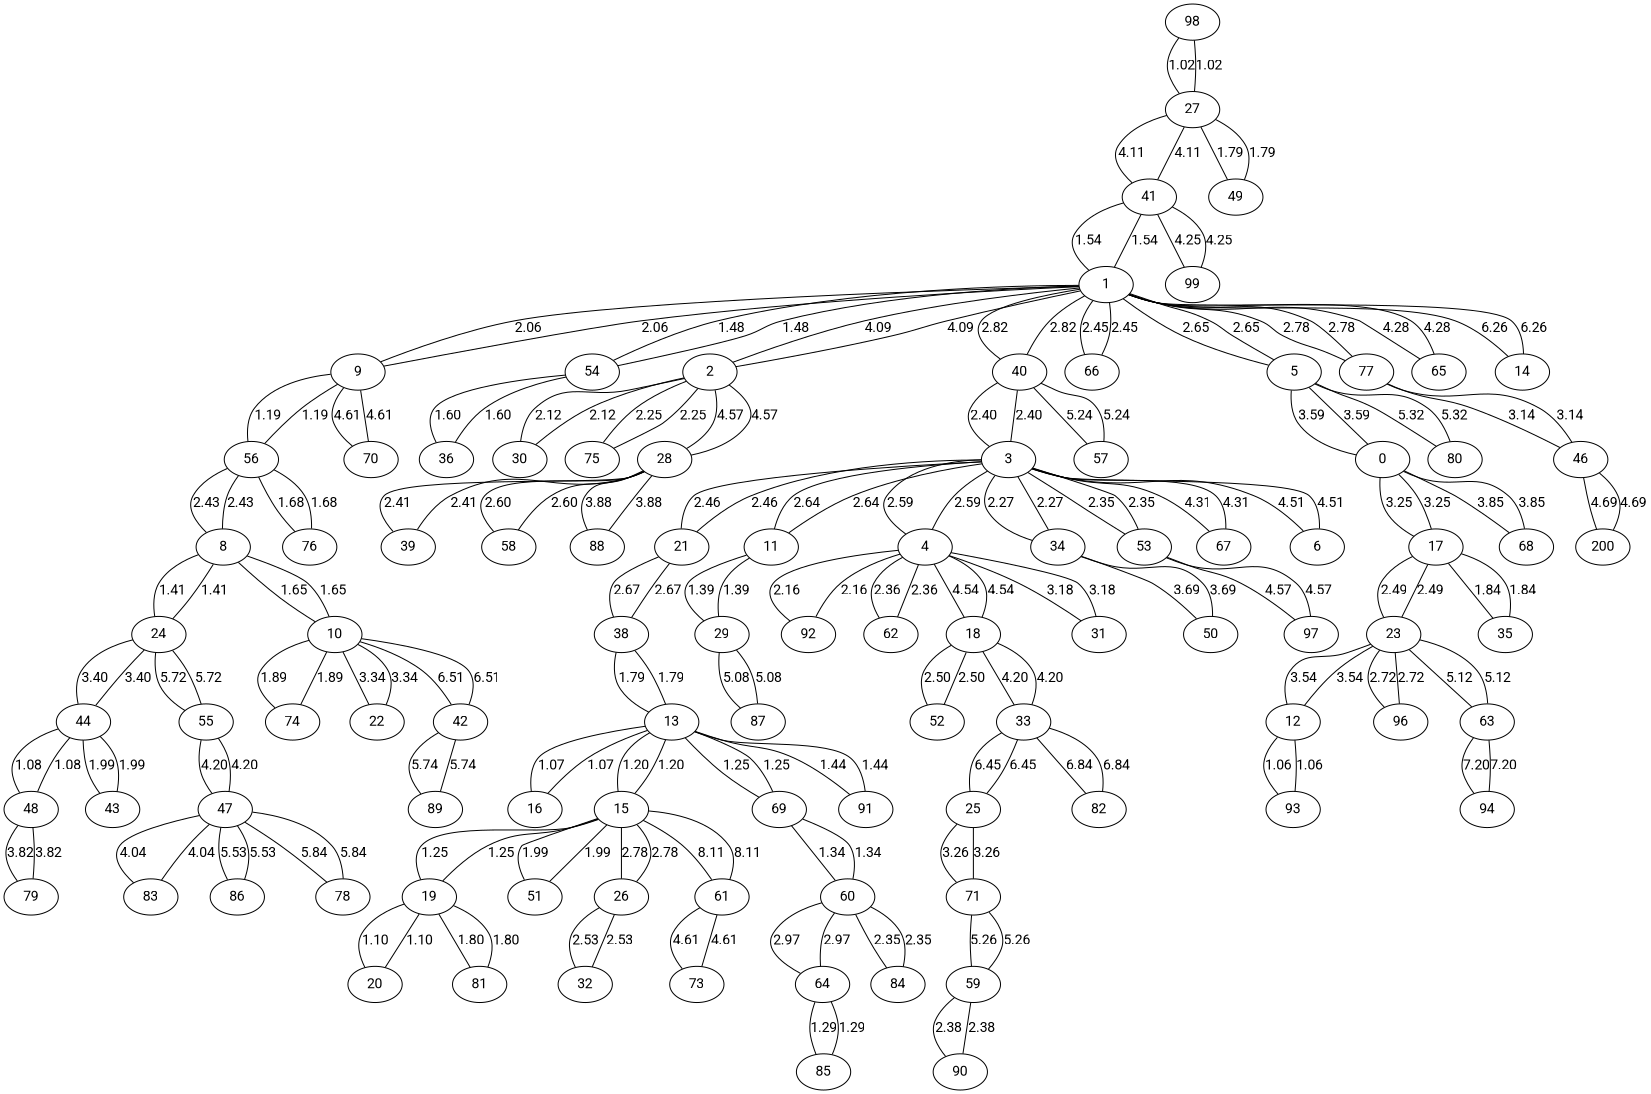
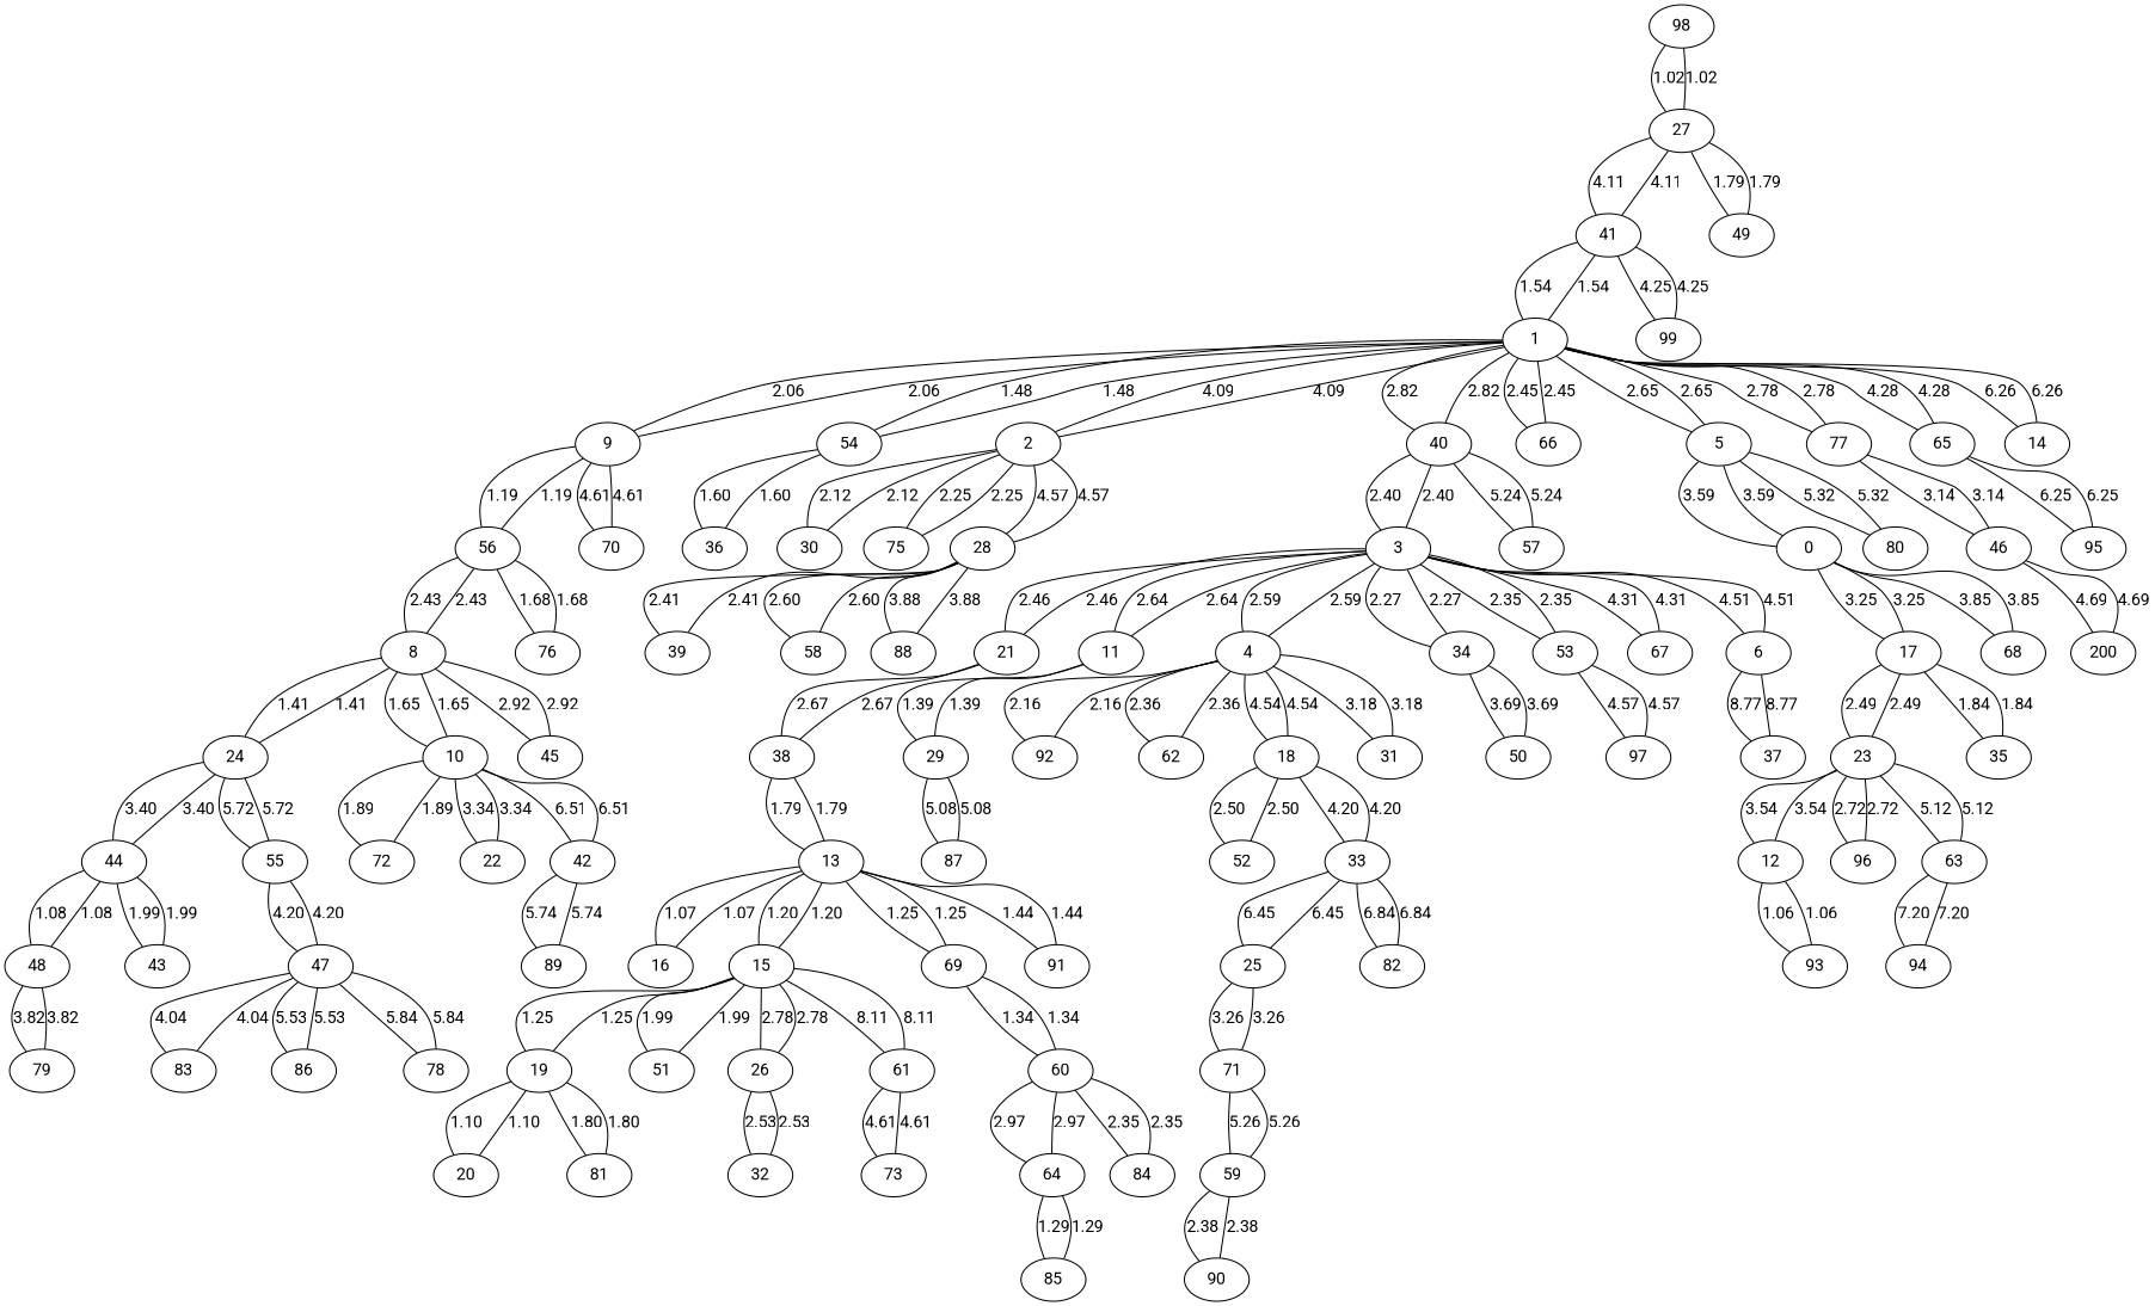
  graph {
    fontname=Roboto
    node [fontname=Roboto]
    edge [fontname=Roboto]
    98
    27
    41
    49
    1
    99
    93
    12
    23
    17
    96
    63
    16
    13
    15
    69
    91
    38
    19
    51
    26
    61
    60
    21
    48
    44
    79
    24
    43
    8
    55
    20
    81
    56
    9
    76
    70
    10
+   45
    54
    2
    40
    66
    5
    77
    65
    14
    32
    73
    64
    84
    85
    29
    11
    87
    3
    4
    34
    53
    67
    6
    47
-   72 [label=74]
+   72
    22
    42
    36
    30
    75
    28
    57
    n71 [label=0]
    80
    46
+   95
    89
    35
    68
    39
    58
    88
    92
    62
    18
    31
    52
    33
    50
    97
+   37
    90
    59
    71
    25
    94
    82
    n96 [label=200]
    83
    86
    78
    98 -- 27 [label=1.02]
    27 -- 98 [label=1.02]
    27 -- 41 [label=4.11]
    27 -- 49 [label=1.79]
    41 -- 27 [label=4.11]
    41 -- 1 [label=1.54]
    41 -- 99 [label=4.25]
    49 -- 27 [label=1.79]
    1 -- 41 [label=1.54]
    1 -- 9 [label=2.06]
    1 -- 54 [label=1.48]
    1 -- 2 [label=4.09]
    1 -- 40 [label=2.82]
    1 -- 66 [label=2.45]
    1 -- 5 [label=2.65]
    1 -- 77 [label=2.78]
    1 -- 65 [label=4.28]
    1 -- 14 [label=6.26]
    99 -- 41 [label=4.25]
    93 -- 12 [label=1.06]
    12 -- 93 [label=1.06]
    12 -- 23 [label=3.54]
    23 -- 12 [label=3.54]
    23 -- 17 [label=2.49]
    23 -- 96 [label=2.72]
    23 -- 63 [label=5.12]
    17 -- 23 [label=2.49]
    17 -- n71 [label=3.25]
    17 -- 35 [label=1.84]
    96 -- 23 [label=2.72]
    63 -- 23 [label=5.12]
    63 -- 94 [label=7.20]
    16 -- 13 [label=1.07]
    13 -- 16 [label=1.07]
    13 -- 15 [label=1.20]
    13 -- 69 [label=1.25]
    13 -- 91 [label=1.44]
    13 -- 38 [label=1.79]
    15 -- 13 [label=1.20]
    15 -- 19 [label=1.25]
    15 -- 51 [label=1.99]
    15 -- 26 [label=2.78]
    15 -- 61 [label=8.11]
    69 -- 13 [label=1.25]
    69 -- 60 [label=1.34]
    91 -- 13 [label=1.44]
    38 -- 13 [label=1.79]
    38 -- 21 [label=2.67]
    19 -- 15 [label=1.25]
    19 -- 20 [label=1.10]
    19 -- 81 [label=1.80]
    51 -- 15 [label=1.99]
    26 -- 15 [label=2.78]
    26 -- 32 [label=2.53]
    61 -- 15 [label=8.11]
    61 -- 73 [label=4.61]
    60 -- 69 [label=1.34]
    60 -- 64 [label=2.97]
    60 -- 84 [label=2.35]
    21 -- 38 [label=2.67]
    21 -- 3 [label=2.46]
    48 -- 44 [label=1.08]
    48 -- 79 [label=3.82]
    44 -- 48 [label=1.08]
    44 -- 24 [label=3.40]
    44 -- 43 [label=1.99]
    79 -- 48 [label=3.82]
    24 -- 44 [label=3.40]
    24 -- 8 [label=1.41]
    24 -- 55 [label=5.72]
    43 -- 44 [label=1.99]
    8 -- 24 [label=1.41]
    8 -- 56 [label=2.43]
    8 -- 10 [label=1.65]
+   8 -- 45 [label=2.92]
    55 -- 24 [label=5.72]
    55 -- 47 [label=4.20]
    20 -- 19 [label=1.10]
    81 -- 19 [label=1.80]
    56 -- 8 [label=2.43]
    56 -- 9 [label=1.19]
    56 -- 76 [label=1.68]
    9 -- 1 [label=2.06]
    9 -- 56 [label=1.19]
    9 -- 70 [label=4.61]
    76 -- 56 [label=1.68]
    70 -- 9 [label=4.61]
    10 -- 8 [label=1.65]
    10 -- 72 [label=1.89]
    10 -- 22 [label=3.34]
    10 -- 42 [label=6.51]
+   45 -- 8 [label=2.92]
    54 -- 1 [label=1.48]
    54 -- 36 [label=1.60]
    2 -- 1 [label=4.09]
    2 -- 30 [label=2.12]
    2 -- 75 [label=2.25]
    2 -- 28 [label=4.57]
    40 -- 1 [label=2.82]
    40 -- 3 [label=2.40]
    40 -- 57 [label=5.24]
    66 -- 1 [label=2.45]
    5 -- 1 [label=2.65]
    5 -- n71 [label=3.59]
    5 -- 80 [label=5.32]
    77 -- 1 [label=2.78]
    77 -- 46 [label=3.14]
    65 -- 1 [label=4.28]
+   65 -- 95 [label=6.25]
    14 -- 1 [label=6.26]
    32 -- 26 [label=2.53]
    73 -- 61 [label=4.61]
    64 -- 60 [label=2.97]
    64 -- 85 [label=1.29]
    84 -- 60 [label=2.35]
    85 -- 64 [label=1.29]
    29 -- 11 [label=1.39]
    29 -- 87 [label=5.08]
    11 -- 29 [label=1.39]
    11 -- 3 [label=2.64]
    87 -- 29 [label=5.08]
    3 -- 21 [label=2.46]
    3 -- 40 [label=2.40]
    3 -- 11 [label=2.64]
    3 -- 4 [label=2.59]
    3 -- 34 [label=2.27]
    3 -- 53 [label=2.35]
    3 -- 67 [label=4.31]
    3 -- 6 [label=4.51]
    4 -- 3 [label=2.59]
    4 -- 92 [label=2.16]
    4 -- 62 [label=2.36]
    4 -- 18 [label=4.54]
    4 -- 31 [label=3.18]
    34 -- 3 [label=2.27]
    34 -- 50 [label=3.69]
    53 -- 3 [label=2.35]
    53 -- 97 [label=4.57]
    67 -- 3 [label=4.31]
    6 -- 3 [label=4.51]
+   6 -- 37 [label=8.77]
    47 -- 55 [label=4.20]
    47 -- 83 [label=4.04]
    47 -- 86 [label=5.53]
    47 -- 78 [label=5.84]
    72 -- 10 [label=1.89]
    22 -- 10 [label=3.34]
    42 -- 10 [label=6.51]
    42 -- 89 [label=5.74]
    36 -- 54 [label=1.60]
    30 -- 2 [label=2.12]
    75 -- 2 [label=2.25]
    28 -- 2 [label=4.57]
    28 -- 39 [label=2.41]
    28 -- 58 [label=2.60]
    28 -- 88 [label=3.88]
    57 -- 40 [label=5.24]
    n71 -- 17 [label=3.25]
    n71 -- 5 [label=3.59]
    n71 -- 68 [label=3.85]
    80 -- 5 [label=5.32]
    46 -- 77 [label=3.14]
    46 -- n96 [label=4.69]
+   95 -- 65 [label=6.25]
    89 -- 42 [label=5.74]
    35 -- 17 [label=1.84]
    68 -- n71 [label=3.85]
    39 -- 28 [label=2.41]
    58 -- 28 [label=2.60]
    88 -- 28 [label=3.88]
    92 -- 4 [label=2.16]
    62 -- 4 [label=2.36]
    18 -- 4 [label=4.54]
    18 -- 52 [label=2.50]
    18 -- 33 [label=4.20]
    31 -- 4 [label=3.18]
    52 -- 18 [label=2.50]
    33 -- 18 [label=4.20]
    33 -- 25 [label=6.45]
    33 -- 82 [label=6.84]
    50 -- 34 [label=3.69]
    97 -- 53 [label=4.57]
+   37 -- 6 [label=8.77]
    90 -- 59 [label=2.38]
    59 -- 90 [label=2.38]
    59 -- 71 [label=5.26]
    71 -- 59 [label=5.26]
    71 -- 25 [label=3.26]
    25 -- 33 [label=6.45]
    25 -- 71 [label=3.26]
    94 -- 63 [label=7.20]
    82 -- 33 [label=6.84]
    n96 -- 46 [label=4.69]
    83 -- 47 [label=4.04]
    86 -- 47 [label=5.53]
    78 -- 47 [label=5.84]
  }
